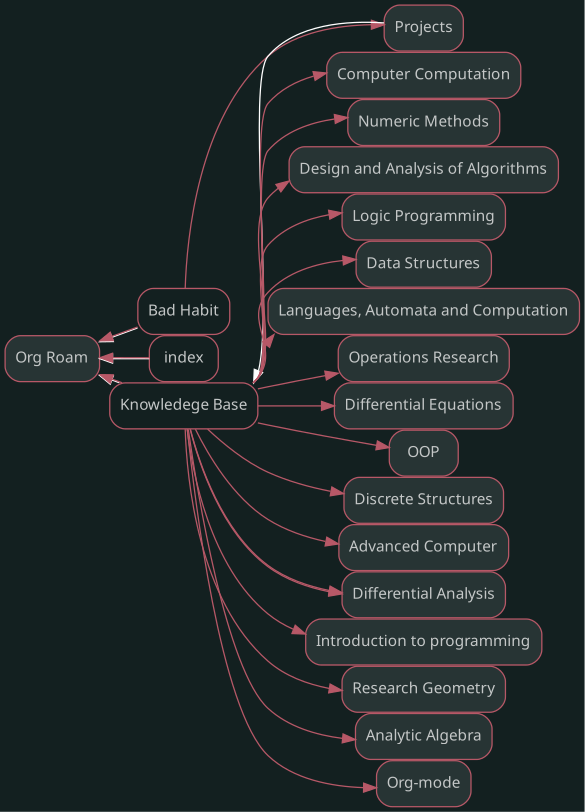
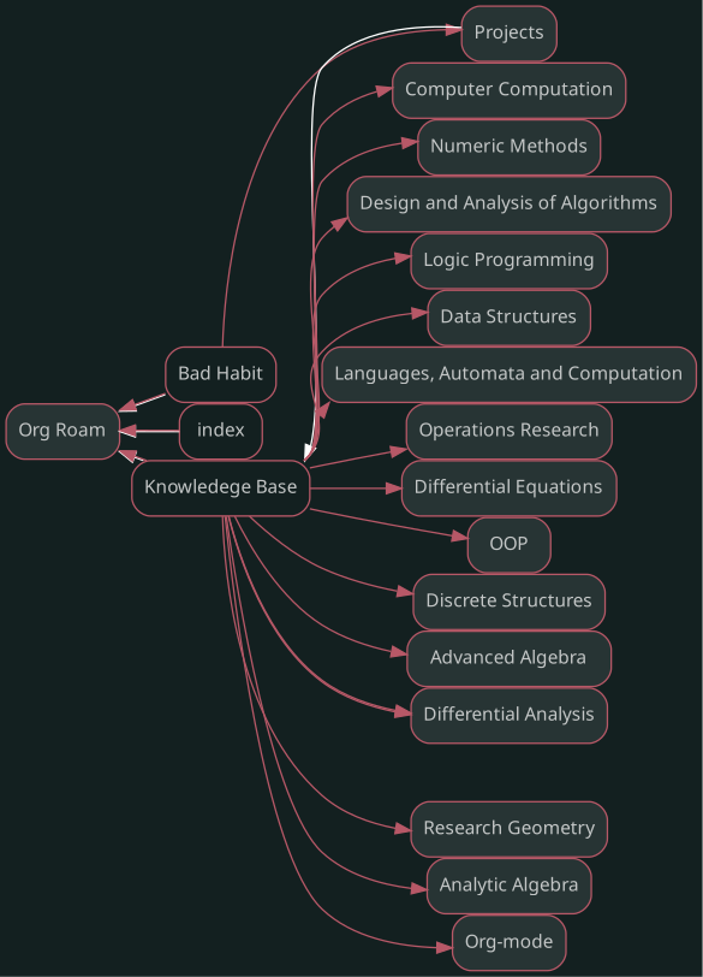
  digraph {
    bgcolor="#132020"
    nodesep=0
    rankdir=LR
    ranksep=0
    node [color="#b75867" fillcolor="#273434" fontcolor="#c4c7c7" fontname=sans fontsize="12px" labelfontname=sans shape=rectangle style="rounded,filled"]
    edge [color="#b75867"]
    n1 [label="Org Roam"]
    n2 [fillcolor="#FFFFFF" label="Bad Habit" style=rounded]
    n3 [fillcolor="#FFFFFF" label=index style=rounded]
    n4 [fillcolor="#FFFFFF" label="Knowledege Base" style=rounded]
    n5 [label=Projects]
    n6 [label="Computer Computation"]
    n7 [label="Numeric Methods"]
    n8 [label="Design and Analysis of Algorithms"]
    n9 [label="Logic Programming"]
    n10 [label="Data Structures"]
    n11 [label="Languages, Automata and Computation"]
    n12 [label="Operations Research"]
    n13 [label="Differential Equations"]
    n14 [label=OOP]
    n15 [label="Discrete Structures"]
-   n16 [label="Advanced Computer"]
+   n16 [label="Advanced Algebra"]
    n17 [label="Differential Analysis"]
-   n18 [label="Introduction to programming"]
    n19 [label="Research Geometry"]
    n20 [label="Analytic Algebra"]
    n21 [label="Org-mode"]
    subgraph sub_1 {
    }
    subgraph sub_2 {
      n1
      n2
      n3
      n4
    }
    subgraph sub_3 {
      n1
      n2
      n5
    }
    subgraph sub_4 {
    }
    subgraph sub_5 {
      n1
      n3
    }
    subgraph sub_6 {
    }
    subgraph sub_7 {
      n1
      n4
      n6
      n7
      n8
      n9
      n10
      n11
      n12
      n13
      n14
      n15
      n16
      n17
-     n18
      n19
      n20
      n21
    }
    subgraph sub_8 {
      n4
      n5
    }
    n1 -> n2 [color="#FFFFFF" dir=back]
    n1 -> n3 [color="#FFFFFF" dir=back]
    n1 -> n4 [color="#FFFFFF" dir=back]
    n2 -> n1
    n2 -> n5
    n3 -> n1
    n4 -> n1
    n4 -> n5 [color="#FFFFFF" dir=back]
    n4 -> n6
    n4 -> n7
    n4 -> n8
    n4 -> n9
    n4 -> n10
    n4 -> n11
    n4 -> n12
    n4 -> n13
    n4 -> n14
    n4 -> n15
    n4 -> n16
    n4 -> n17
    n4 -> n17
-   n4 -> n18
    n4 -> n19
    n4 -> n20
    n4 -> n21
  }
